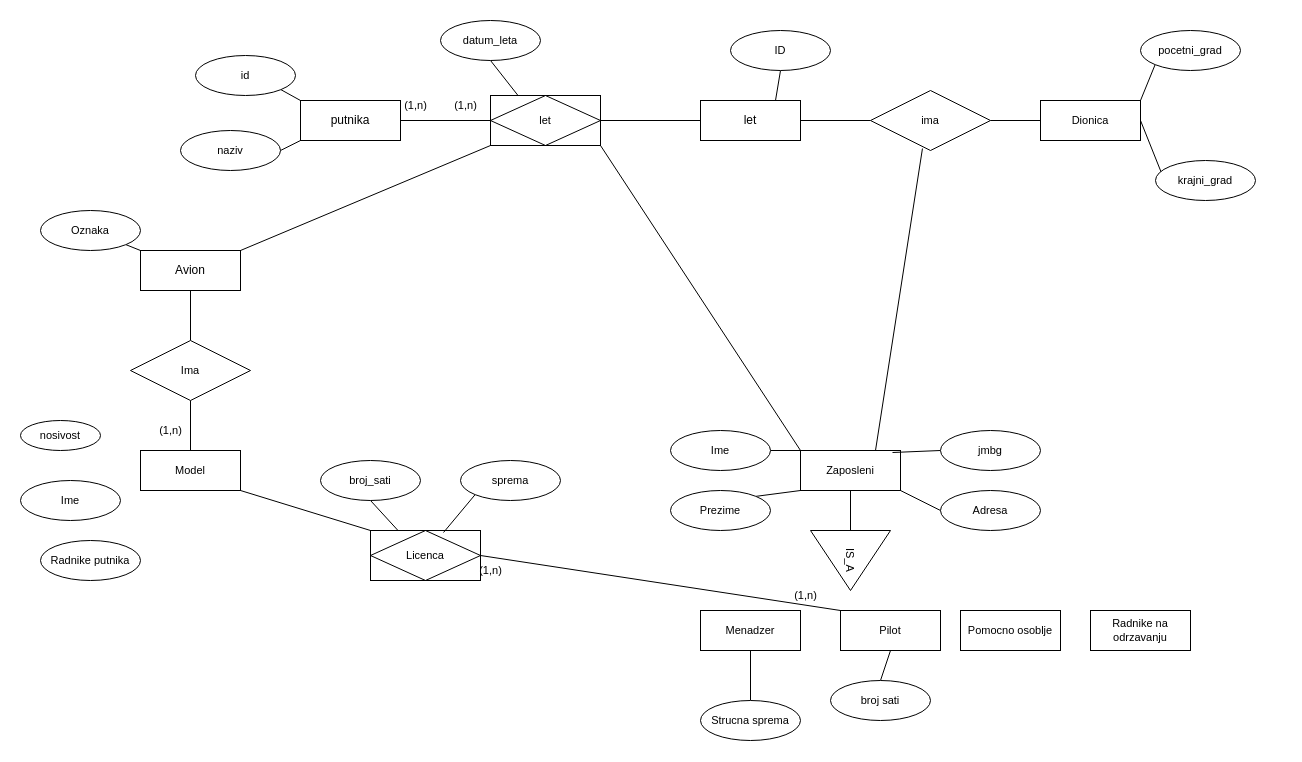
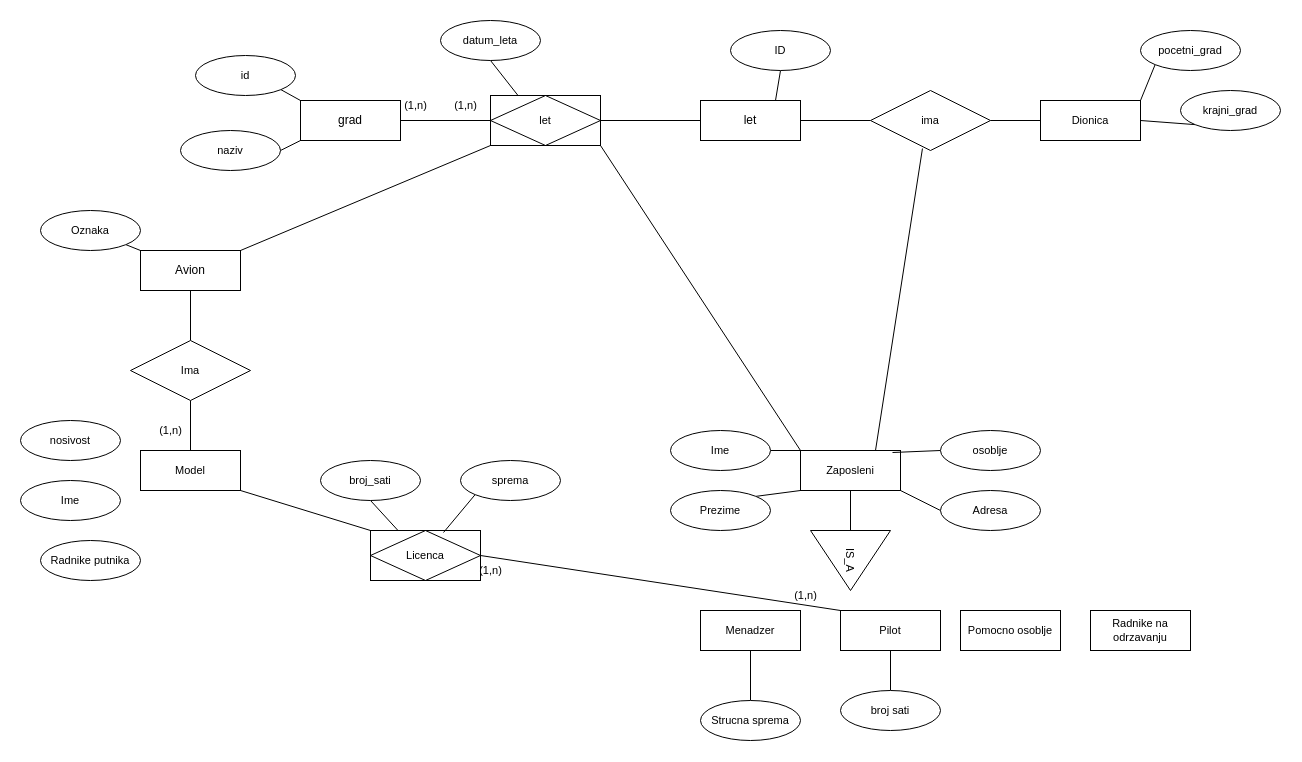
  <mxCell id="0" />
  <mxCell id="1" parent="0" />
  <mxCell id="2" style="edgeStyle=none;shape=connector;rounded=0;orthogonalLoop=1;jettySize=auto;html=1;exitX=1;exitY=0;exitDx=0;exitDy=0;entryX=0;entryY=1;entryDx=0;entryDy=0;labelBackgroundColor=default;strokeColor=default;fontFamily=Helvetica;fontSize=11;fontColor=default;endArrow=none;" edge="1" parent="1" source="3" target="40"><mxGeometry relative="1" as="geometry" /></mxCell>
  <mxCell id="3" value="Avion" style="whiteSpace=wrap;html=1;align=center;" parent="1" vertex="1"><mxGeometry x="140" y="250" width="100" height="40" as="geometry" /></mxCell>
  <mxCell id="4" style="edgeStyle=none;shape=connector;rounded=0;orthogonalLoop=1;jettySize=auto;html=1;exitX=1;exitY=1;exitDx=0;exitDy=0;entryX=0;entryY=0;entryDx=0;entryDy=0;labelBackgroundColor=default;strokeColor=default;fontFamily=Helvetica;fontSize=11;fontColor=default;endArrow=none;" parent="1" source="5" target="3" edge="1"><mxGeometry relative="1" as="geometry" /></mxCell>
  <mxCell id="5" value="&lt;div&gt;Oznaka&lt;/div&gt;" style="ellipse;whiteSpace=wrap;html=1;align=center;fontFamily=Helvetica;fontSize=11;fontColor=default;" parent="1" vertex="1"><mxGeometry x="40" y="210" width="100" height="40" as="geometry" /></mxCell>
  <mxCell id="6" style="edgeStyle=none;shape=connector;rounded=0;orthogonalLoop=1;jettySize=auto;html=1;exitX=1;exitY=1;exitDx=0;exitDy=0;entryX=0;entryY=0;entryDx=0;entryDy=0;labelBackgroundColor=default;strokeColor=default;fontFamily=Helvetica;fontSize=11;fontColor=default;endArrow=none;" edge="1" parent="1" source="7" target="42"><mxGeometry relative="1" as="geometry" /></mxCell>
  <mxCell id="7" value="Model" style="whiteSpace=wrap;html=1;align=center;fontFamily=Helvetica;fontSize=11;fontColor=default;" parent="1" vertex="1"><mxGeometry x="140" y="450" width="100" height="40" as="geometry" /></mxCell>
  <mxCell id="8" style="edgeStyle=none;shape=connector;rounded=0;orthogonalLoop=1;jettySize=auto;html=1;exitX=0.5;exitY=1;exitDx=0;exitDy=0;entryX=0.5;entryY=0;entryDx=0;entryDy=0;labelBackgroundColor=default;strokeColor=default;fontFamily=Helvetica;fontSize=11;fontColor=default;endArrow=none;" parent="1" source="10" target="7" edge="1"><mxGeometry relative="1" as="geometry" /></mxCell>
  <mxCell id="9" style="edgeStyle=none;shape=connector;rounded=0;orthogonalLoop=1;jettySize=auto;html=1;exitX=0.5;exitY=0;exitDx=0;exitDy=0;entryX=0.5;entryY=1;entryDx=0;entryDy=0;labelBackgroundColor=default;strokeColor=default;fontFamily=Helvetica;fontSize=11;fontColor=default;endArrow=none;" parent="1" source="10" target="3" edge="1"><mxGeometry relative="1" as="geometry" /></mxCell>
  <mxCell id="10" value="Ima" style="shape=rhombus;perimeter=rhombusPerimeter;whiteSpace=wrap;html=1;align=center;fontFamily=Helvetica;fontSize=11;fontColor=default;" parent="1" vertex="1"><mxGeometry x="130" y="340" width="120" height="60" as="geometry" /></mxCell>
  <mxCell id="11" value="Ime" style="ellipse;whiteSpace=wrap;html=1;align=center;fontFamily=Helvetica;fontSize=11;fontColor=default;" parent="1" vertex="1"><mxGeometry x="20" y="480" width="100" height="40" as="geometry" /></mxCell>
- <mxCell id="12" value="nosivost" style="ellipse;whiteSpace=wrap;html=1;align=center;fontFamily=Helvetica;fontSize=11;fontColor=default;" parent="1" vertex="1"><mxGeometry x="20" y="420" width="80" height="30" as="geometry" /></mxCell>
+ <mxCell id="12" value="nosivost" style="ellipse;whiteSpace=wrap;html=1;align=center;fontFamily=Helvetica;fontSize=11;fontColor=default;" parent="1" vertex="1"><mxGeometry x="20" y="420" width="100" height="40" as="geometry" /></mxCell>
  <mxCell id="13" value="Radnike putnika" style="ellipse;whiteSpace=wrap;html=1;align=center;fontFamily=Helvetica;fontSize=11;fontColor=default;" parent="1" vertex="1"><mxGeometry x="40" y="540" width="100" height="40" as="geometry" /></mxCell>
  <mxCell id="14" style="edgeStyle=none;shape=connector;rounded=0;orthogonalLoop=1;jettySize=auto;html=1;exitX=0.5;exitY=1;exitDx=0;exitDy=0;entryX=0;entryY=0.5;entryDx=0;entryDy=0;labelBackgroundColor=default;strokeColor=default;fontFamily=Helvetica;fontSize=11;fontColor=default;endArrow=none;" parent="1" source="17" target="18" edge="1"><mxGeometry relative="1" as="geometry" /></mxCell>
  <mxCell id="15" style="edgeStyle=none;shape=connector;rounded=0;orthogonalLoop=1;jettySize=auto;html=1;exitX=0;exitY=0;exitDx=0;exitDy=0;entryX=1;entryY=1;entryDx=0;entryDy=0;labelBackgroundColor=default;strokeColor=default;fontFamily=Helvetica;fontSize=11;fontColor=default;endArrow=none;" edge="1" parent="1" source="17" target="40"><mxGeometry relative="1" as="geometry" /></mxCell>
  <mxCell id="16" style="edgeStyle=none;shape=connector;rounded=0;orthogonalLoop=1;jettySize=auto;html=1;exitX=0.75;exitY=0;exitDx=0;exitDy=0;entryX=0.433;entryY=0.967;entryDx=0;entryDy=0;entryPerimeter=0;labelBackgroundColor=default;strokeColor=default;fontFamily=Helvetica;fontSize=11;fontColor=default;endArrow=none;" edge="1" parent="1" source="17" target="53"><mxGeometry relative="1" as="geometry" /></mxCell>
  <mxCell id="17" value="Zaposleni" style="whiteSpace=wrap;html=1;align=center;fontFamily=Helvetica;fontSize=11;fontColor=default;" parent="1" vertex="1"><mxGeometry x="800" y="450" width="100" height="40" as="geometry" /></mxCell>
  <mxCell id="18" value="IS_A" style="triangle;whiteSpace=wrap;html=1;fontFamily=Helvetica;fontSize=11;fontColor=default;rotation=90;" parent="1" vertex="1"><mxGeometry x="820" y="520" width="60" height="80" as="geometry" /></mxCell>
  <mxCell id="19" value="Menadzer" style="whiteSpace=wrap;html=1;align=center;fontFamily=Helvetica;fontSize=11;fontColor=default;" parent="1" vertex="1"><mxGeometry x="700" y="610" width="100" height="40" as="geometry" /></mxCell>
  <mxCell id="20" value="Pilot" style="whiteSpace=wrap;html=1;align=center;fontFamily=Helvetica;fontSize=11;fontColor=default;" parent="1" vertex="1"><mxGeometry x="840" y="610" width="100" height="40" as="geometry" /></mxCell>
  <mxCell id="21" value="Pomocno osoblje" style="whiteSpace=wrap;html=1;align=center;fontFamily=Helvetica;fontSize=11;fontColor=default;" parent="1" vertex="1"><mxGeometry x="960" y="610" width="100" height="40" as="geometry" /></mxCell>
  <mxCell id="22" value="Radnike na odrzavanju" style="whiteSpace=wrap;html=1;align=center;fontFamily=Helvetica;fontSize=11;fontColor=default;" parent="1" vertex="1"><mxGeometry x="1090" y="610" width="100" height="40" as="geometry" /></mxCell>
  <mxCell id="23" style="edgeStyle=none;shape=connector;rounded=0;orthogonalLoop=1;jettySize=auto;html=1;exitX=1;exitY=0.5;exitDx=0;exitDy=0;entryX=0;entryY=0;entryDx=0;entryDy=0;labelBackgroundColor=default;strokeColor=default;fontFamily=Helvetica;fontSize=11;fontColor=default;endArrow=none;" edge="1" parent="1" source="24" target="17"><mxGeometry relative="1" as="geometry" /></mxCell>
  <mxCell id="24" value="Ime" style="ellipse;whiteSpace=wrap;html=1;align=center;fontFamily=Helvetica;fontSize=11;fontColor=default;" parent="1" vertex="1"><mxGeometry x="670" y="430" width="100" height="40" as="geometry" /></mxCell>
  <mxCell id="25" style="edgeStyle=none;shape=connector;rounded=0;orthogonalLoop=1;jettySize=auto;html=1;exitX=1;exitY=0;exitDx=0;exitDy=0;entryX=0;entryY=1;entryDx=0;entryDy=0;labelBackgroundColor=default;strokeColor=default;fontFamily=Helvetica;fontSize=11;fontColor=default;endArrow=none;" edge="1" parent="1" source="26" target="17"><mxGeometry relative="1" as="geometry" /></mxCell>
  <mxCell id="26" value="Prezime" style="ellipse;whiteSpace=wrap;html=1;align=center;fontFamily=Helvetica;fontSize=11;fontColor=default;" parent="1" vertex="1"><mxGeometry x="670" y="490" width="100" height="40" as="geometry" /></mxCell>
  <mxCell id="27" style="edgeStyle=none;shape=connector;rounded=0;orthogonalLoop=1;jettySize=auto;html=1;exitX=0;exitY=0.5;exitDx=0;exitDy=0;entryX=0.92;entryY=0.05;entryDx=0;entryDy=0;entryPerimeter=0;labelBackgroundColor=default;strokeColor=default;fontFamily=Helvetica;fontSize=11;fontColor=default;endArrow=none;" edge="1" parent="1" source="28" target="17"><mxGeometry relative="1" as="geometry" /></mxCell>
- <mxCell id="28" value="jmbg" style="ellipse;whiteSpace=wrap;html=1;align=center;fontFamily=Helvetica;fontSize=11;fontColor=default;" parent="1" vertex="1"><mxGeometry x="940" y="430" width="100" height="40" as="geometry" /></mxCell>
+ <mxCell id="28" value="osoblje" style="ellipse;whiteSpace=wrap;html=1;align=center;fontFamily=Helvetica;fontSize=11;fontColor=default;" parent="1" vertex="1"><mxGeometry x="940" y="430" width="100" height="40" as="geometry" /></mxCell>
  <mxCell id="29" style="edgeStyle=none;shape=connector;rounded=0;orthogonalLoop=1;jettySize=auto;html=1;exitX=0;exitY=0.5;exitDx=0;exitDy=0;entryX=1;entryY=1;entryDx=0;entryDy=0;labelBackgroundColor=default;strokeColor=default;fontFamily=Helvetica;fontSize=11;fontColor=default;endArrow=none;" edge="1" parent="1" source="30" target="17"><mxGeometry relative="1" as="geometry" /></mxCell>
  <mxCell id="30" value="Adresa" style="ellipse;whiteSpace=wrap;html=1;align=center;fontFamily=Helvetica;fontSize=11;fontColor=default;" parent="1" vertex="1"><mxGeometry x="940" y="490" width="100" height="40" as="geometry" /></mxCell>
  <mxCell id="31" style="edgeStyle=none;shape=connector;rounded=0;orthogonalLoop=1;jettySize=auto;html=1;exitX=0.5;exitY=0;exitDx=0;exitDy=0;entryX=0.5;entryY=1;entryDx=0;entryDy=0;labelBackgroundColor=default;strokeColor=default;fontFamily=Helvetica;fontSize=11;fontColor=default;endArrow=none;" edge="1" parent="1" source="32" target="19"><mxGeometry relative="1" as="geometry" /></mxCell>
  <mxCell id="32" value="Strucna sprema" style="ellipse;whiteSpace=wrap;html=1;align=center;fontFamily=Helvetica;fontSize=11;fontColor=default;" parent="1" vertex="1"><mxGeometry x="700" y="700" width="100" height="40" as="geometry" /></mxCell>
  <mxCell id="33" style="edgeStyle=none;shape=connector;rounded=0;orthogonalLoop=1;jettySize=auto;html=1;exitX=0.5;exitY=0;exitDx=0;exitDy=0;entryX=0.5;entryY=1;entryDx=0;entryDy=0;labelBackgroundColor=default;strokeColor=default;fontFamily=Helvetica;fontSize=11;fontColor=default;endArrow=none;" edge="1" parent="1" source="34" target="20"><mxGeometry relative="1" as="geometry" /></mxCell>
- <mxCell id="34" value="broj sati" style="ellipse;whiteSpace=wrap;html=1;align=center;fontFamily=Helvetica;fontSize=11;fontColor=default;" parent="1" vertex="1"><mxGeometry x="830" y="680" width="100" height="40" as="geometry" /></mxCell>
- <mxCell id="35" value="putnika" style="whiteSpace=wrap;html=1;align=center;" vertex="1" parent="1"><mxGeometry x="300" width="100" height="40" as="geometry" y="100" /></mxCell>
+ <mxCell id="34" value="broj sati" style="ellipse;whiteSpace=wrap;html=1;align=center;fontFamily=Helvetica;fontSize=11;fontColor=default;" parent="1" vertex="1"><mxGeometry x="840" y="690" width="100" height="40" as="geometry" /></mxCell>
+ <mxCell id="35" value="grad" style="whiteSpace=wrap;html=1;align=center;" vertex="1" parent="1"><mxGeometry x="300" width="100" height="40" as="geometry" y="100" /></mxCell>
  <mxCell id="36" style="edgeStyle=none;shape=connector;rounded=0;orthogonalLoop=1;jettySize=auto;html=1;exitX=1;exitY=0.5;exitDx=0;exitDy=0;labelBackgroundColor=default;strokeColor=default;fontFamily=Helvetica;fontSize=11;fontColor=default;endArrow=none;" edge="1" parent="1" source="37"><mxGeometry relative="1" as="geometry"><mxPoint x="870" y="120" as="targetPoint" /></mxGeometry></mxCell>
  <mxCell id="37" value="let" style="whiteSpace=wrap;html=1;align=center;" vertex="1" parent="1"><mxGeometry x="700" width="100" height="40" as="geometry" y="100" /></mxCell>
  <mxCell id="38" style="edgeStyle=none;shape=connector;rounded=0;orthogonalLoop=1;jettySize=auto;html=1;exitX=1;exitY=0.5;exitDx=0;exitDy=0;entryX=0;entryY=0.5;entryDx=0;entryDy=0;labelBackgroundColor=default;strokeColor=default;fontFamily=Helvetica;fontSize=11;fontColor=default;endArrow=none;" edge="1" parent="1" source="40" target="37"><mxGeometry relative="1" as="geometry" /></mxCell>
  <mxCell id="39" style="edgeStyle=none;shape=connector;rounded=0;orthogonalLoop=1;jettySize=auto;html=1;exitX=0;exitY=0.5;exitDx=0;exitDy=0;entryX=1;entryY=0.5;entryDx=0;entryDy=0;labelBackgroundColor=default;strokeColor=default;fontFamily=Helvetica;fontSize=11;fontColor=default;endArrow=none;" edge="1" parent="1" source="40" target="35"><mxGeometry relative="1" as="geometry" /></mxCell>
  <mxCell id="40" value="let" style="shape=associativeEntity;whiteSpace=wrap;html=1;align=center;fontFamily=Helvetica;fontSize=11;fontColor=default;" vertex="1" parent="1"><mxGeometry x="490" y="95" width="110" height="50" as="geometry" /></mxCell>
  <mxCell id="41" style="edgeStyle=none;shape=connector;rounded=0;orthogonalLoop=1;jettySize=auto;html=1;exitX=1;exitY=0.5;exitDx=0;exitDy=0;entryX=0;entryY=0;entryDx=0;entryDy=0;labelBackgroundColor=default;strokeColor=default;fontFamily=Helvetica;fontSize=11;fontColor=default;endArrow=none;" edge="1" parent="1" source="42" target="20"><mxGeometry relative="1" as="geometry" /></mxCell>
  <mxCell id="42" value="Licenca" style="shape=associativeEntity;whiteSpace=wrap;html=1;align=center;fontFamily=Helvetica;fontSize=11;fontColor=default;" vertex="1" parent="1"><mxGeometry x="370" y="530" width="110" height="50" as="geometry" /></mxCell>
  <mxCell id="43" style="edgeStyle=none;shape=connector;rounded=0;orthogonalLoop=1;jettySize=auto;html=1;exitX=0.5;exitY=1;exitDx=0;exitDy=0;entryX=0.25;entryY=0;entryDx=0;entryDy=0;labelBackgroundColor=default;strokeColor=default;fontFamily=Helvetica;fontSize=11;fontColor=default;endArrow=none;" edge="1" parent="1" source="44" target="42"><mxGeometry relative="1" as="geometry" /></mxCell>
  <mxCell id="44" value="broj_sati" style="ellipse;whiteSpace=wrap;html=1;align=center;fontFamily=Helvetica;fontSize=11;fontColor=default;" vertex="1" parent="1"><mxGeometry x="320" y="460" width="100" height="40" as="geometry" /></mxCell>
  <mxCell id="45" style="edgeStyle=none;shape=connector;rounded=0;orthogonalLoop=1;jettySize=auto;html=1;exitX=0;exitY=1;exitDx=0;exitDy=0;labelBackgroundColor=default;strokeColor=default;fontFamily=Helvetica;fontSize=11;fontColor=default;endArrow=none;" edge="1" parent="1" source="46"><mxGeometry relative="1" as="geometry"><mxPoint x="443" y="532" as="targetPoint" /></mxGeometry></mxCell>
  <mxCell id="46" value="sprema" style="ellipse;whiteSpace=wrap;html=1;align=center;fontFamily=Helvetica;fontSize=11;fontColor=default;" vertex="1" parent="1"><mxGeometry x="460" y="460" width="100" height="40" as="geometry" /></mxCell>
  <mxCell id="47" value="Dionica" style="whiteSpace=wrap;html=1;align=center;fontFamily=Helvetica;fontSize=11;fontColor=default;" vertex="1" parent="1"><mxGeometry x="1040" width="100" height="40" as="geometry" y="100" /></mxCell>
  <mxCell id="48" style="edgeStyle=none;shape=connector;rounded=0;orthogonalLoop=1;jettySize=auto;html=1;exitX=0;exitY=1;exitDx=0;exitDy=0;entryX=1;entryY=0;entryDx=0;entryDy=0;labelBackgroundColor=default;strokeColor=default;fontFamily=Helvetica;fontSize=11;fontColor=default;endArrow=none;" edge="1" parent="1" source="49" target="47"><mxGeometry relative="1" as="geometry" /></mxCell>
  <mxCell id="49" value="pocetni_grad" style="ellipse;whiteSpace=wrap;html=1;align=center;fontFamily=Helvetica;fontSize=11;fontColor=default;" vertex="1" parent="1"><mxGeometry x="1140" y="30" width="100" height="40" as="geometry" /></mxCell>
  <mxCell id="50" style="edgeStyle=none;shape=connector;rounded=0;orthogonalLoop=1;jettySize=auto;html=1;exitX=0;exitY=1;exitDx=0;exitDy=0;entryX=1;entryY=0.5;entryDx=0;entryDy=0;labelBackgroundColor=default;strokeColor=default;fontFamily=Helvetica;fontSize=11;fontColor=default;endArrow=none;" edge="1" parent="1" source="51" target="47"><mxGeometry relative="1" as="geometry" /></mxCell>
- <mxCell id="51" value="krajni_grad" style="ellipse;whiteSpace=wrap;html=1;align=center;fontFamily=Helvetica;fontSize=11;fontColor=default;" vertex="1" parent="1"><mxGeometry x="1155" y="160" width="100" height="40" as="geometry" /></mxCell>
+ <mxCell id="51" value="krajni_grad" style="ellipse;whiteSpace=wrap;html=1;align=center;fontFamily=Helvetica;fontSize=11;fontColor=default;" vertex="1" parent="1"><mxGeometry x="1180" y="90" width="100" height="40" as="geometry" /></mxCell>
  <mxCell id="52" style="edgeStyle=none;shape=connector;rounded=0;orthogonalLoop=1;jettySize=auto;html=1;exitX=1;exitY=0.5;exitDx=0;exitDy=0;entryX=0;entryY=0.5;entryDx=0;entryDy=0;labelBackgroundColor=default;strokeColor=default;fontFamily=Helvetica;fontSize=11;fontColor=default;endArrow=none;" edge="1" parent="1" target="47"><mxGeometry relative="1" as="geometry"><mxPoint x="990" y="120" as="sourcePoint" /></mxGeometry></mxCell>
  <mxCell id="53" value="ima" style="shape=rhombus;perimeter=rhombusPerimeter;whiteSpace=wrap;html=1;align=center;fontFamily=Helvetica;fontSize=11;fontColor=default;" vertex="1" parent="1"><mxGeometry x="870" y="90" width="120" height="60" as="geometry" /></mxCell>
  <mxCell id="54" value="(1,n)" style="text;html=1;align=center;verticalAlign=middle;resizable=0;points=[];autosize=1;strokeColor=none;fillColor=none;fontSize=11;fontFamily=Helvetica;fontColor=default;" vertex="1" parent="1"><mxGeometry x="145" y="415" width="50" height="30" as="geometry" /></mxCell>
  <mxCell id="55" value="(1,n)" style="text;html=1;align=center;verticalAlign=middle;resizable=0;points=[];autosize=1;strokeColor=none;fillColor=none;fontSize=11;fontFamily=Helvetica;fontColor=default;" vertex="1" parent="1"><mxGeometry x="780" y="580" width="50" height="30" as="geometry" /></mxCell>
  <mxCell id="56" value="(1,n)" style="text;html=1;align=center;verticalAlign=middle;resizable=0;points=[];autosize=1;strokeColor=none;fillColor=none;fontSize=11;fontFamily=Helvetica;fontColor=default;" vertex="1" parent="1"><mxGeometry x="465" y="555" width="50" height="30" as="geometry" /></mxCell>
  <mxCell id="57" style="edgeStyle=none;shape=connector;rounded=0;orthogonalLoop=1;jettySize=auto;html=1;exitX=0.5;exitY=1;exitDx=0;exitDy=0;entryX=0.25;entryY=0;entryDx=0;entryDy=0;labelBackgroundColor=default;strokeColor=default;fontFamily=Helvetica;fontSize=11;fontColor=default;endArrow=none;" edge="1" parent="1" source="58" target="40"><mxGeometry relative="1" as="geometry" /></mxCell>
  <mxCell id="58" value="datum_leta" style="ellipse;whiteSpace=wrap;html=1;align=center;fontFamily=Helvetica;fontSize=11;fontColor=default;" vertex="1" parent="1"><mxGeometry x="440" y="20" width="100" height="40" as="geometry" /></mxCell>
  <mxCell id="59" style="edgeStyle=none;shape=connector;rounded=0;orthogonalLoop=1;jettySize=auto;html=1;exitX=0.5;exitY=1;exitDx=0;exitDy=0;entryX=0.75;entryY=0;entryDx=0;entryDy=0;labelBackgroundColor=default;strokeColor=default;fontFamily=Helvetica;fontSize=11;fontColor=default;endArrow=none;" edge="1" parent="1" source="60" target="37"><mxGeometry relative="1" as="geometry" /></mxCell>
  <mxCell id="60" value="ID" style="ellipse;whiteSpace=wrap;html=1;align=center;fontFamily=Helvetica;fontSize=11;fontColor=default;" vertex="1" parent="1"><mxGeometry x="730" y="30" width="100" height="40" as="geometry" /></mxCell>
  <mxCell id="61" style="edgeStyle=none;shape=connector;rounded=0;orthogonalLoop=1;jettySize=auto;html=1;exitX=1;exitY=1;exitDx=0;exitDy=0;entryX=0;entryY=0;entryDx=0;entryDy=0;labelBackgroundColor=default;strokeColor=default;fontFamily=Helvetica;fontSize=11;fontColor=default;endArrow=none;" edge="1" parent="1" source="62" target="35"><mxGeometry relative="1" as="geometry" /></mxCell>
  <mxCell id="62" value="id" style="ellipse;whiteSpace=wrap;html=1;align=center;fontFamily=Helvetica;fontSize=11;fontColor=default;" vertex="1" parent="1"><mxGeometry x="195" y="55" width="100" height="40" as="geometry" /></mxCell>
  <mxCell id="63" style="edgeStyle=none;shape=connector;rounded=0;orthogonalLoop=1;jettySize=auto;html=1;exitX=1;exitY=0.5;exitDx=0;exitDy=0;entryX=0;entryY=1;entryDx=0;entryDy=0;labelBackgroundColor=default;strokeColor=default;fontFamily=Helvetica;fontSize=11;fontColor=default;endArrow=none;" edge="1" parent="1" source="64" target="35"><mxGeometry relative="1" as="geometry" /></mxCell>
  <mxCell id="64" value="naziv" style="ellipse;whiteSpace=wrap;html=1;align=center;fontFamily=Helvetica;fontSize=11;fontColor=default;" vertex="1" parent="1"><mxGeometry y="130" width="100" height="40" as="geometry" x="180" /></mxCell>
  <mxCell id="65" value="(1,n)" style="text;html=1;align=center;verticalAlign=middle;resizable=0;points=[];autosize=1;strokeColor=none;fillColor=none;fontSize=11;fontFamily=Helvetica;fontColor=default;" vertex="1" parent="1"><mxGeometry x="390" y="90" width="50" height="30" as="geometry" /></mxCell>
  <mxCell id="66" value="(1,n)" style="text;html=1;align=center;verticalAlign=middle;resizable=0;points=[];autosize=1;strokeColor=none;fillColor=none;fontSize=11;fontFamily=Helvetica;fontColor=default;" vertex="1" parent="1"><mxGeometry x="440" y="90" width="50" height="30" as="geometry" /></mxCell>
